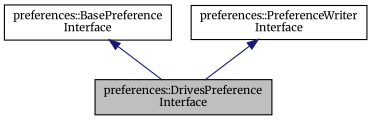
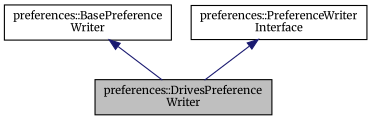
  digraph {
    fontname=Merriweather
    node [color=black fillcolor=white fontname=Merriweather fontsize=10 shape=record style=filled]
    edge [color=midnightblue dir=back fontname=Merriweather fontsize=10 labelfontname=Helvetica labelfontsize=10 style=solid]
-   n1 [fillcolor=grey75 fontcolor=black height=0.2 label="preferences::DrivesPreference\lInterface" width=0.4]
-   n2 [height=0.2 label="preferences::BasePreference\lInterface" width=0.4]
+   n1 [fillcolor=grey75 fontcolor=black height=0.2 label="preferences::DrivesPreference\lWriter" width=0.4]
+   n2 [height=0.2 label="preferences::BasePreference\lWriter" width=0.4]
    n3 [height=0.2 label="preferences::PreferenceWriter\lInterface" width=0.4]
    n2 -> n1
    n3 -> n1
  }
